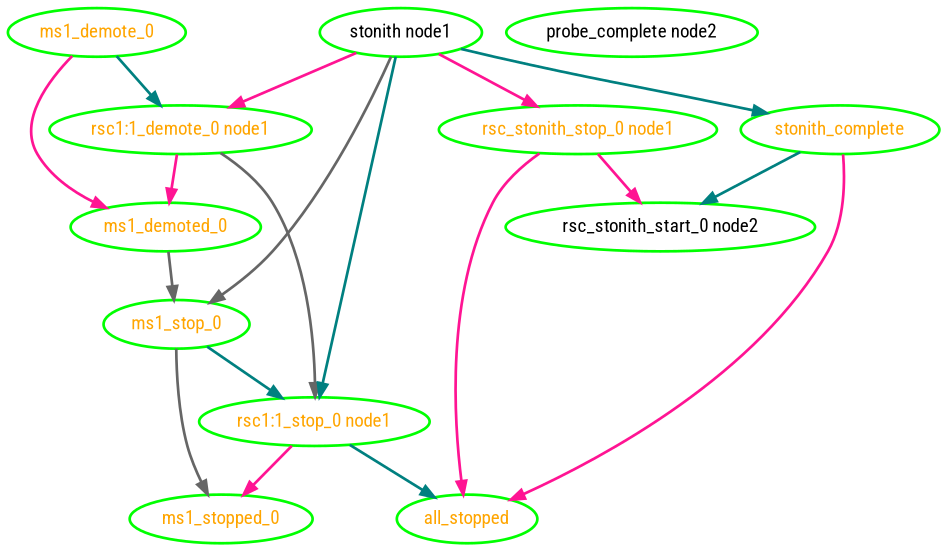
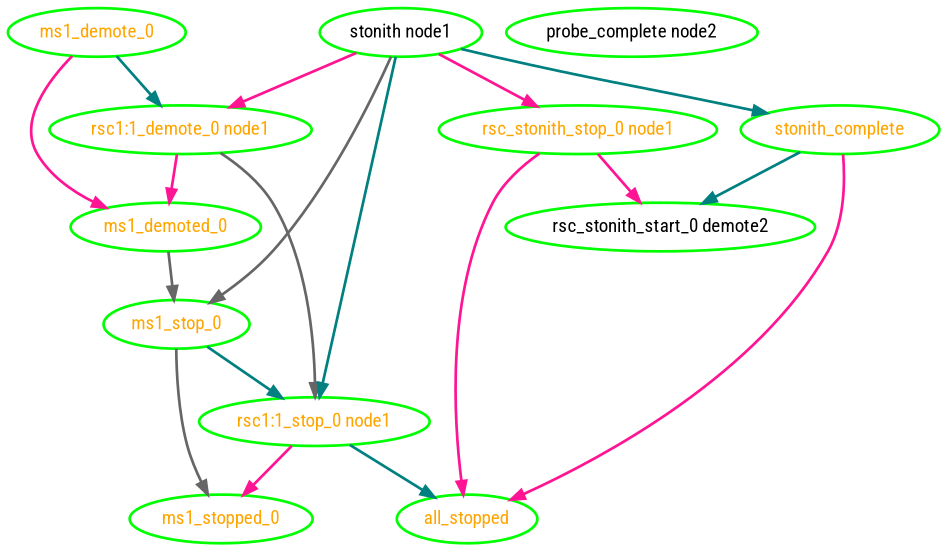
  digraph {
    fontname="Roboto Condensed"
    node [color=green fontcolor=orange style=bold fontname="Roboto Condensed"]
    edge [style=bold color=deeppink fontname="Roboto Condensed"]
    all_stopped
    ms1_demote_0
    ms1_demoted_0
    "rsc1:1_demote_0 node1"
    ms1_stop_0
    "rsc1:1_stop_0 node1"
    ms1_stopped_0
    "probe_complete node2" [fontcolor=black]
-   "rsc_stonith_start_0 node2" [fontcolor=black]
+   "rsc_stonith_start_0 node2" [fontcolor=black label="rsc_stonith_start_0 demote2"]
    "rsc_stonith_stop_0 node1"
    "stonith node1" [fontcolor=black]
    stonith_complete
    ms1_demote_0 -> ms1_demoted_0
    ms1_demote_0 -> "rsc1:1_demote_0 node1" [color=teal]
    ms1_demoted_0 -> ms1_stop_0 [color=gray40]
    "rsc1:1_demote_0 node1" -> ms1_demoted_0
    "rsc1:1_demote_0 node1" -> "rsc1:1_stop_0 node1" [color=gray40]
    ms1_stop_0 -> "rsc1:1_stop_0 node1" [color=teal]
    ms1_stop_0 -> ms1_stopped_0 [color=gray40]
    "rsc1:1_stop_0 node1" -> all_stopped [color=teal]
    "rsc1:1_stop_0 node1" -> ms1_stopped_0
    "rsc_stonith_stop_0 node1" -> all_stopped
    "rsc_stonith_stop_0 node1" -> "rsc_stonith_start_0 node2"
    "stonith node1" -> "rsc1:1_demote_0 node1"
    "stonith node1" -> ms1_stop_0 [color=gray40]
    "stonith node1" -> "rsc1:1_stop_0 node1" [color=teal]
    "stonith node1" -> "rsc_stonith_stop_0 node1"
    "stonith node1" -> stonith_complete [color=teal]
    stonith_complete -> all_stopped
    stonith_complete -> "rsc_stonith_start_0 node2" [color=teal]
  }
